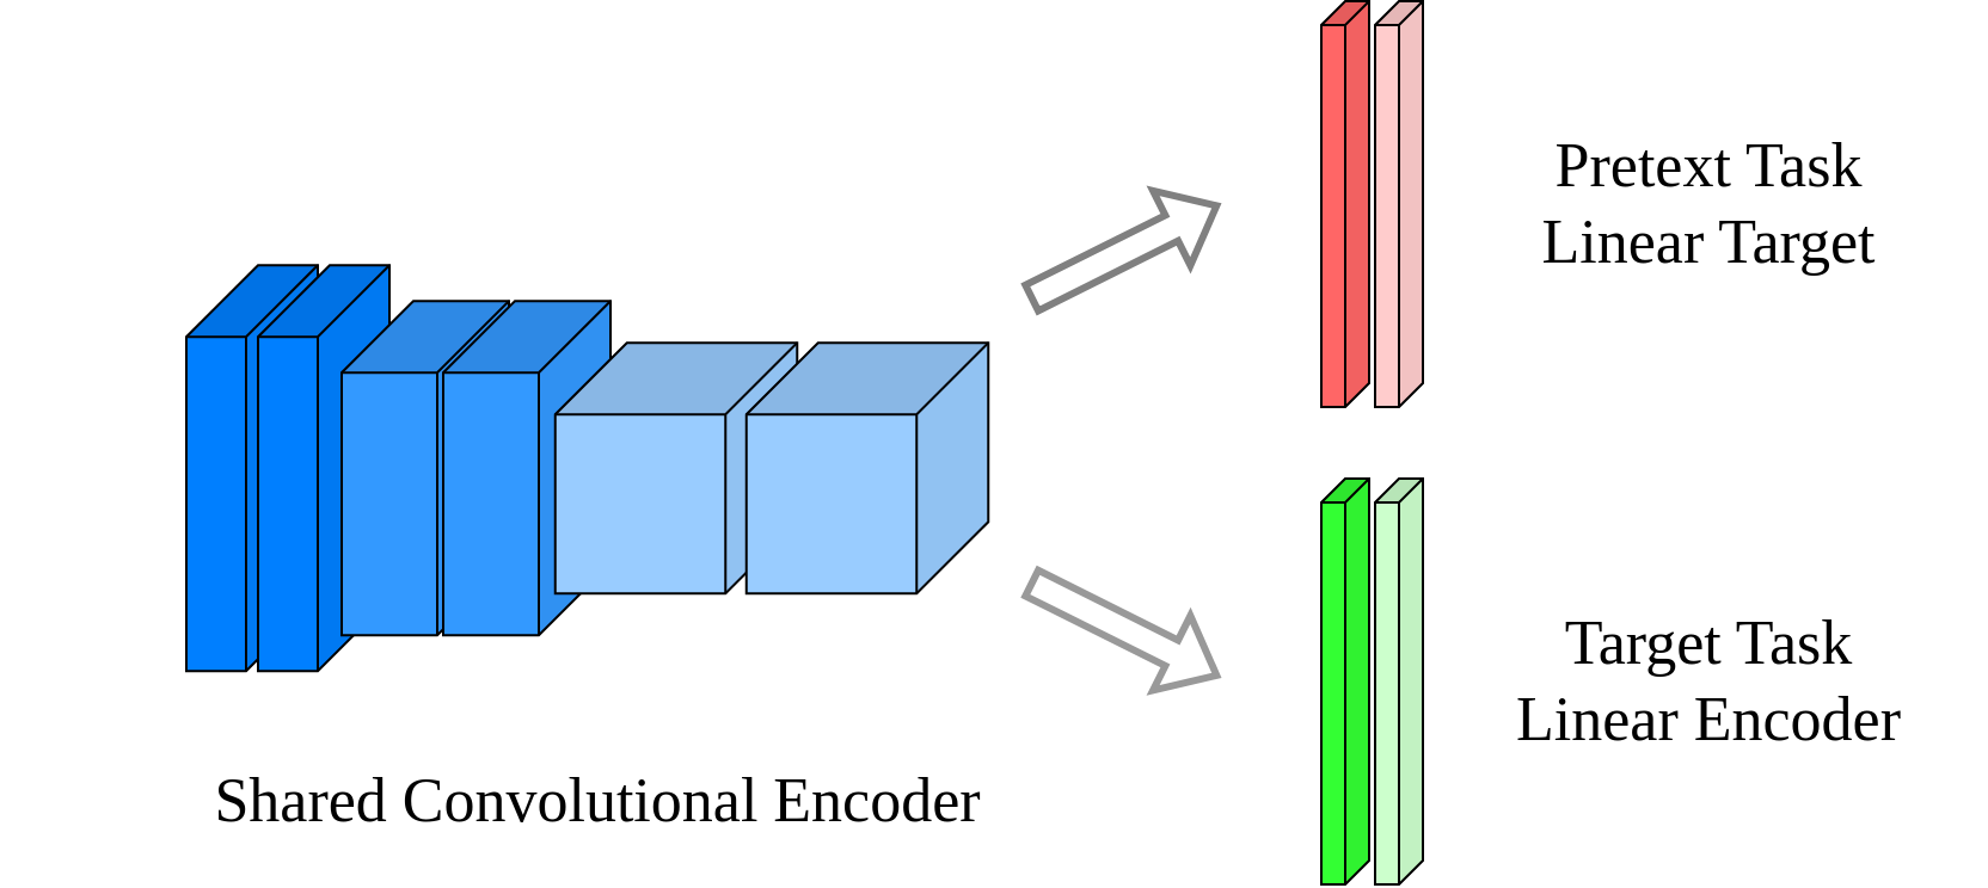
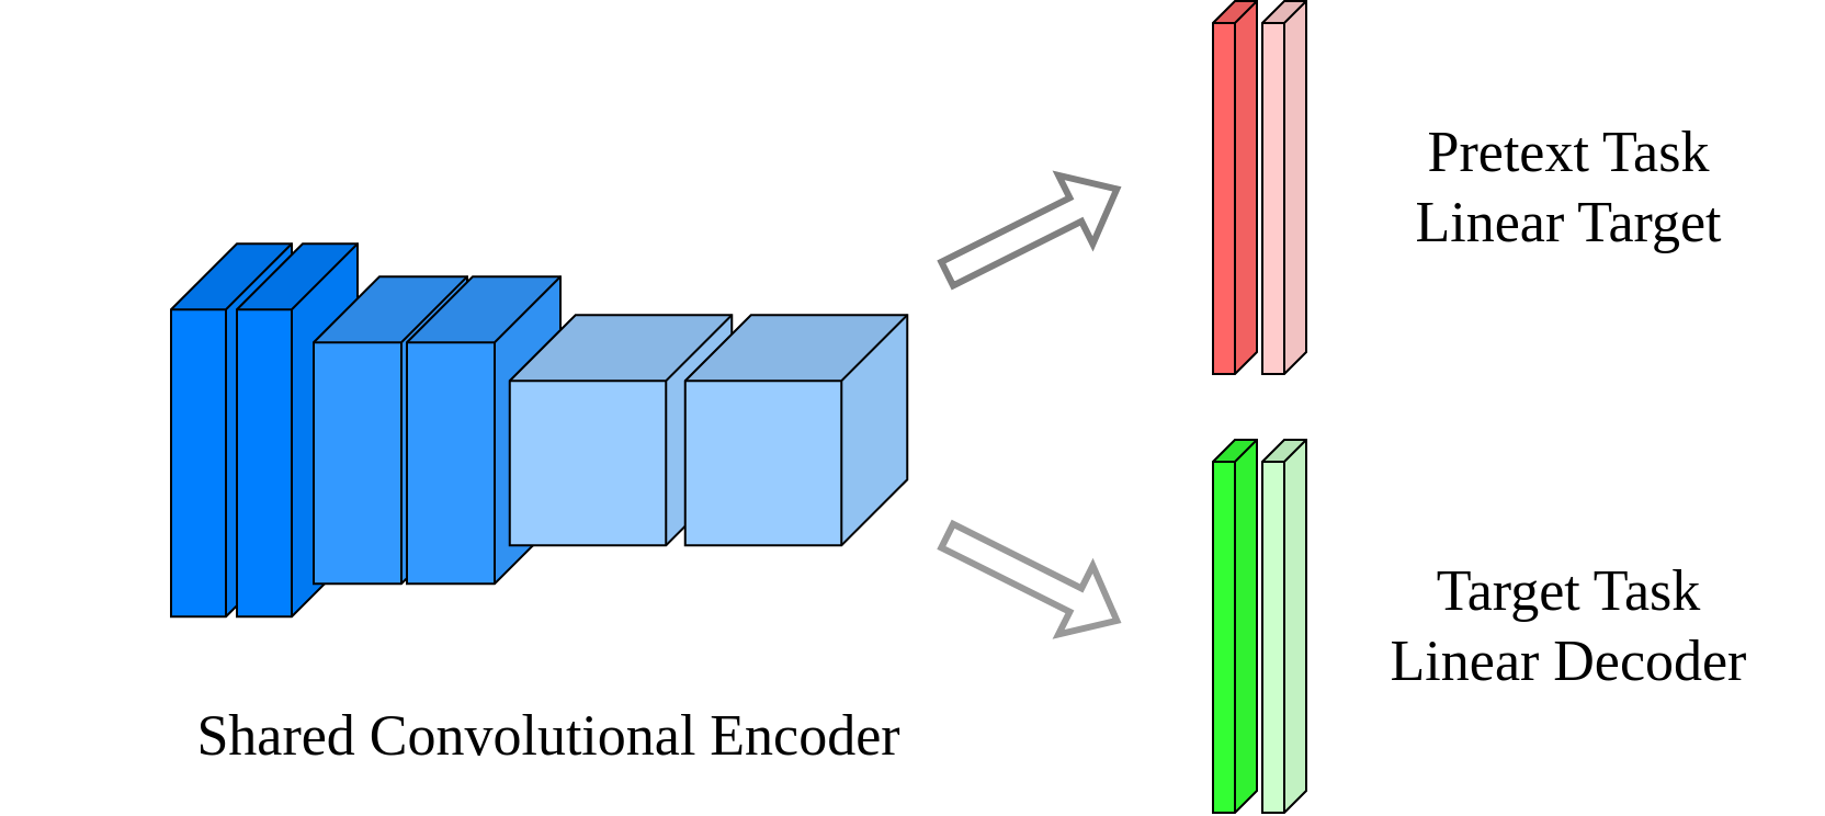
  <mxCell id="0" />
  <mxCell id="1" parent="0" />
  <mxCell id="2" value="" style="shape=cube;whiteSpace=wrap;html=1;boundedLbl=1;backgroundOutline=1;darkOpacity=0.05;darkOpacity2=0.1;size=30;rotation=90;fillColor=#007FFF;strokeColor=default;fontColor=#000000;" vertex="1" parent="1"><mxGeometry x="20" y="138.12" width="170" height="55" as="geometry" /></mxCell>
  <mxCell id="3" value="" style="shape=cube;whiteSpace=wrap;html=1;boundedLbl=1;backgroundOutline=1;darkOpacity=0.05;darkOpacity2=0.1;size=30;rotation=90;fillColor=#007FFF;" vertex="1" parent="1"><mxGeometry x="50" y="138.12" width="170" height="55" as="geometry" /></mxCell>
  <mxCell id="4" value="" style="shape=cube;whiteSpace=wrap;html=1;boundedLbl=1;backgroundOutline=1;darkOpacity=0.05;darkOpacity2=0.1;size=30;rotation=90;fillColor=#3399FF;" vertex="1" parent="1"><mxGeometry x="107.5" y="130.62" width="140" height="70" as="geometry" /></mxCell>
  <mxCell id="5" value="" style="shape=cube;whiteSpace=wrap;html=1;boundedLbl=1;backgroundOutline=1;darkOpacity=0.05;darkOpacity2=0.1;size=30;rotation=90;fillColor=#3399FF;" vertex="1" parent="1"><mxGeometry x="150" y="130.62" width="140" height="70" as="geometry" /></mxCell>
  <mxCell id="6" value="" style="shape=cube;whiteSpace=wrap;html=1;boundedLbl=1;backgroundOutline=1;darkOpacity=0.05;darkOpacity2=0.1;size=30;rotation=90;fillColor=#99CCFF;" vertex="1" parent="1"><mxGeometry x="230" y="115" width="105" height="101.25" as="geometry" /></mxCell>
  <mxCell id="7" value="" style="shape=cube;whiteSpace=wrap;html=1;boundedLbl=1;backgroundOutline=1;darkOpacity=0.05;darkOpacity2=0.1;size=30;rotation=90;fillColor=#99CCFF;" vertex="1" parent="1"><mxGeometry x="310" y="115" width="105" height="101.25" as="geometry" /></mxCell>
  <mxCell id="8" value="" style="shape=cube;whiteSpace=wrap;html=1;boundedLbl=1;backgroundOutline=1;darkOpacity=0.05;darkOpacity2=0.1;size=10;rotation=90;fillColor=#FF6666;strokeColor=default;" vertex="1" parent="1"><mxGeometry x="477.5" y="45" width="170" height="20" as="geometry" /></mxCell>
  <mxCell id="9" value="" style="shape=cube;whiteSpace=wrap;html=1;boundedLbl=1;backgroundOutline=1;darkOpacity=0.05;darkOpacity2=0.1;size=10;rotation=90;fillColor=#FFCCCC;" vertex="1" parent="1"><mxGeometry x="500" y="45" width="170" height="20" as="geometry" /></mxCell>
  <mxCell id="10" value="" style="shape=cube;whiteSpace=wrap;html=1;boundedLbl=1;backgroundOutline=1;darkOpacity=0.05;darkOpacity2=0.1;size=10;rotation=90;fillColor=#33FF33;" vertex="1" parent="1"><mxGeometry x="477.5" y="245" width="170" height="20" as="geometry" /></mxCell>
  <mxCell id="11" value="" style="shape=cube;whiteSpace=wrap;html=1;boundedLbl=1;backgroundOutline=1;darkOpacity=0.05;darkOpacity2=0.1;size=10;rotation=90;fillColor=#CCFFCC;" vertex="1" parent="1"><mxGeometry x="500" y="245" width="170" height="20" as="geometry" /></mxCell>
  <mxCell id="12" value="" style="shape=flexArrow;endArrow=classic;html=1;rounded=0;strokeWidth=3;strokeColor=#808080;" edge="1" parent="1"><mxGeometry width="50" height="50" relative="1" as="geometry"><mxPoint x="430" y="95" as="sourcePoint" /><mxPoint x="510" y="55" as="targetPoint" /></mxGeometry></mxCell>
  <mxCell id="13" value="" style="shape=flexArrow;endArrow=classic;html=1;rounded=0;strokeWidth=3;fillColor=none;strokeColor=#999999;" edge="1" parent="1"><mxGeometry width="50" height="50" relative="1" as="geometry"><mxPoint x="430" y="213.12" as="sourcePoint" /><mxPoint x="510" y="253.12" as="targetPoint" /></mxGeometry></mxCell>
  <mxCell id="14" value="&lt;font face=&quot;Times New Roman&quot; style=&quot;font-size: 26px;&quot;&gt;Shared Convolutional Encoder&lt;/font&gt;" style="text;html=1;strokeColor=none;fillColor=none;align=center;verticalAlign=middle;whiteSpace=wrap;rounded=0;strokeWidth=4;" vertex="1" parent="1"><mxGeometry x="85" y="290" width="330" height="30" as="geometry" /></mxCell>
  <mxCell id="15" value="&lt;font face=&quot;Times New Roman&quot; style=&quot;font-size: 26px;&quot;&gt;Pretext Task&lt;br&gt;Linear Target&lt;br&gt;&lt;/font&gt;" style="text;html=1;strokeColor=none;fillColor=none;align=center;verticalAlign=middle;whiteSpace=wrap;rounded=0;strokeWidth=4;" vertex="1" parent="1"><mxGeometry x="620" y="20" width="190" height="70" as="geometry" /></mxCell>
- <mxCell id="16" value="&lt;font face=&quot;Times New Roman&quot; style=&quot;font-size: 26px;&quot;&gt;Target Task&lt;br&gt;Linear Encoder&lt;br&gt;&lt;/font&gt;" style="text;html=1;strokeColor=none;fillColor=none;align=center;verticalAlign=middle;whiteSpace=wrap;rounded=0;strokeWidth=4;" vertex="1" parent="1"><mxGeometry x="620" y="220" width="190" height="70" as="geometry" /></mxCell>
+ <mxCell id="16" value="&lt;font face=&quot;Times New Roman&quot; style=&quot;font-size: 26px;&quot;&gt;Target Task&lt;br&gt;Linear Decoder&lt;br&gt;&lt;/font&gt;" style="text;html=1;strokeColor=none;fillColor=none;align=center;verticalAlign=middle;whiteSpace=wrap;rounded=0;strokeWidth=4;" vertex="1" parent="1"><mxGeometry x="620" y="220" width="190" height="70" as="geometry" /></mxCell>
